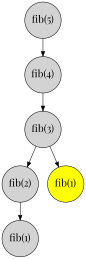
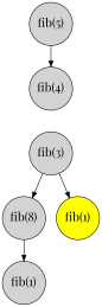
  digraph {
    fontname="Playfair Display"
    node [fillcolor=lightgray fontname="Playfair Display" fontsize=20 shape=circle style=filled]
    edge [fontname="Playfair Display"]
    n1 [height=1.0 label="fib(5)" width=1.0]
    n2 [height=1.0 label="fib(4)" width=1.0]
    n3 [height=1.0 label="fib(3)" width=1.0]
-   n4 [height=1.0 label="fib(2)" width=1.0]
+   n4 [height=1.0 label="fib(8)" width=1.0]
    n5 [fillcolor=yellow height=1.0 label="fib(1)" width=1.0]
    n6 [height=1.0 label="fib(1)" width=1.0]
    n1 -> n2
-   n2 -> n3
    n3 -> n4
    n3 -> n5
    n4 -> n6
  }
